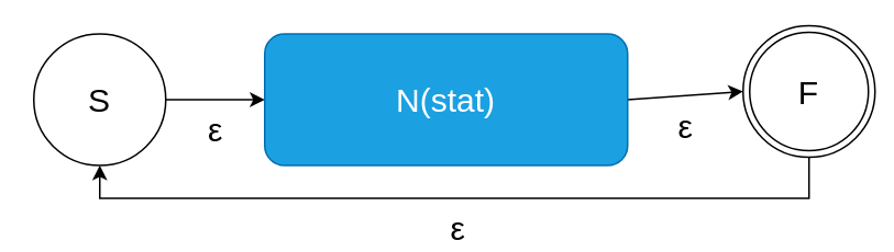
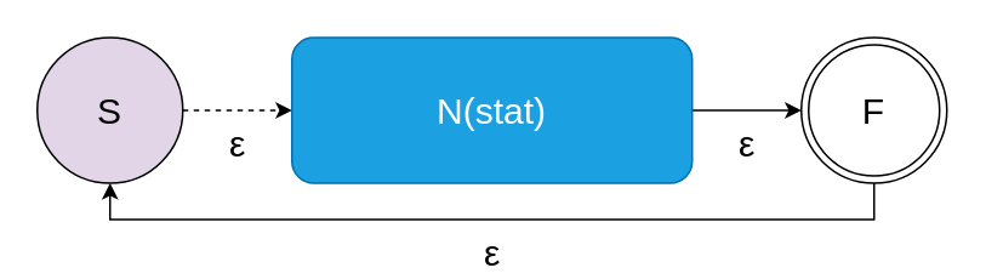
  <mxCell id="0" />
  <mxCell id="1" parent="0" />
- <mxCell id="2" value="ε" style="edgeStyle=none;rounded=0;orthogonalLoop=1;jettySize=auto;html=1;exitX=1;exitY=0.5;exitDx=0;exitDy=0;entryX=0;entryY=0.5;entryDx=0;entryDy=0;fontSize=20;labelPosition=center;verticalLabelPosition=bottom;align=center;verticalAlign=top;" parent="1" source="3" target="6" edge="1"><mxGeometry relative="1" as="geometry" /></mxCell>
- <mxCell id="3" value="S" style="ellipse;whiteSpace=wrap;html=1;aspect=fixed;fontSize=20;" parent="1" vertex="1"><mxGeometry x="20" y="20" width="80" height="80" as="geometry" /></mxCell>
+ <mxCell id="2" value="ε" style="edgeStyle=none;rounded=0;orthogonalLoop=1;jettySize=auto;html=1;exitX=1;exitY=0.5;exitDx=0;exitDy=0;entryX=0;entryY=0.5;entryDx=0;entryDy=0;fontSize=20;labelPosition=center;verticalLabelPosition=bottom;align=center;verticalAlign=top;dashed=1;" parent="1" source="3" target="6" edge="1"><mxGeometry relative="1" as="geometry" /></mxCell>
+ <mxCell id="3" value="S" style="ellipse;whiteSpace=wrap;html=1;aspect=fixed;fontSize=20;fillColor=#e1d5e7;" parent="1" vertex="1"><mxGeometry x="20" y="20" width="80" height="80" as="geometry" /></mxCell>
  <mxCell id="4" value="ε" style="edgeStyle=orthogonalEdgeStyle;rounded=0;orthogonalLoop=1;jettySize=auto;html=1;exitX=0.5;exitY=1;exitDx=0;exitDy=0;entryX=0.5;entryY=1;entryDx=0;entryDy=0;fontSize=20;labelPosition=center;verticalLabelPosition=bottom;align=center;verticalAlign=top;" parent="1" source="7" target="3" edge="1"><mxGeometry relative="1" as="geometry"><mxPoint x="480" y="100" as="sourcePoint" /></mxGeometry></mxCell>
  <mxCell id="5" value="ε" style="edgeStyle=none;rounded=0;orthogonalLoop=1;jettySize=auto;html=1;exitX=1;exitY=0.5;exitDx=0;exitDy=0;fontSize=20;entryX=0;entryY=0.5;entryDx=0;entryDy=0;labelPosition=center;verticalLabelPosition=bottom;align=center;verticalAlign=top;" parent="1" source="6" target="7" edge="1"><mxGeometry relative="1" as="geometry"><mxPoint x="440" y="60" as="targetPoint" /></mxGeometry></mxCell>
  <mxCell id="6" value="N(stat)" style="whiteSpace=wrap;html=1;fontSize=20;fillColor=#1ba1e2;strokeColor=#006EAF;fontColor=#ffffff;rounded=1;" parent="1" vertex="1"><mxGeometry x="160" y="20" width="220" height="80" as="geometry" /></mxCell>
- <mxCell id="7" value="F" style="ellipse;shape=doubleEllipse;whiteSpace=wrap;html=1;aspect=fixed;fontSize=20;" parent="1" vertex="1"><mxGeometry x="450" y="15" width="80" height="80" as="geometry" /></mxCell>
+ <mxCell id="7" value="F" style="ellipse;shape=doubleEllipse;whiteSpace=wrap;html=1;aspect=fixed;fontSize=20;" parent="1" vertex="1"><mxGeometry x="440" y="20" width="80" height="80" as="geometry" /></mxCell>
